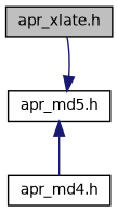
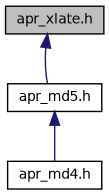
  digraph {
    node [color=black fillcolor=white fontname=Helvetica fontsize=10 shape=record style=filled]
    edge [color=midnightblue dir=back fontname=Helvetica fontsize=10 labelfontname=Helvetica labelfontsize=10 style=solid]
    n1 [fillcolor=grey75 fontcolor=black height=0.2 label="apr_xlate.h" width=0.4]
    n2 [height=0.2 label="apr_md5.h" width=0.4]
    n3 [height=0.2 label="apr_md4.h" width=0.4]
-   n2 -> n1
+   n1 -> n2
    n2 -> n3
  }
